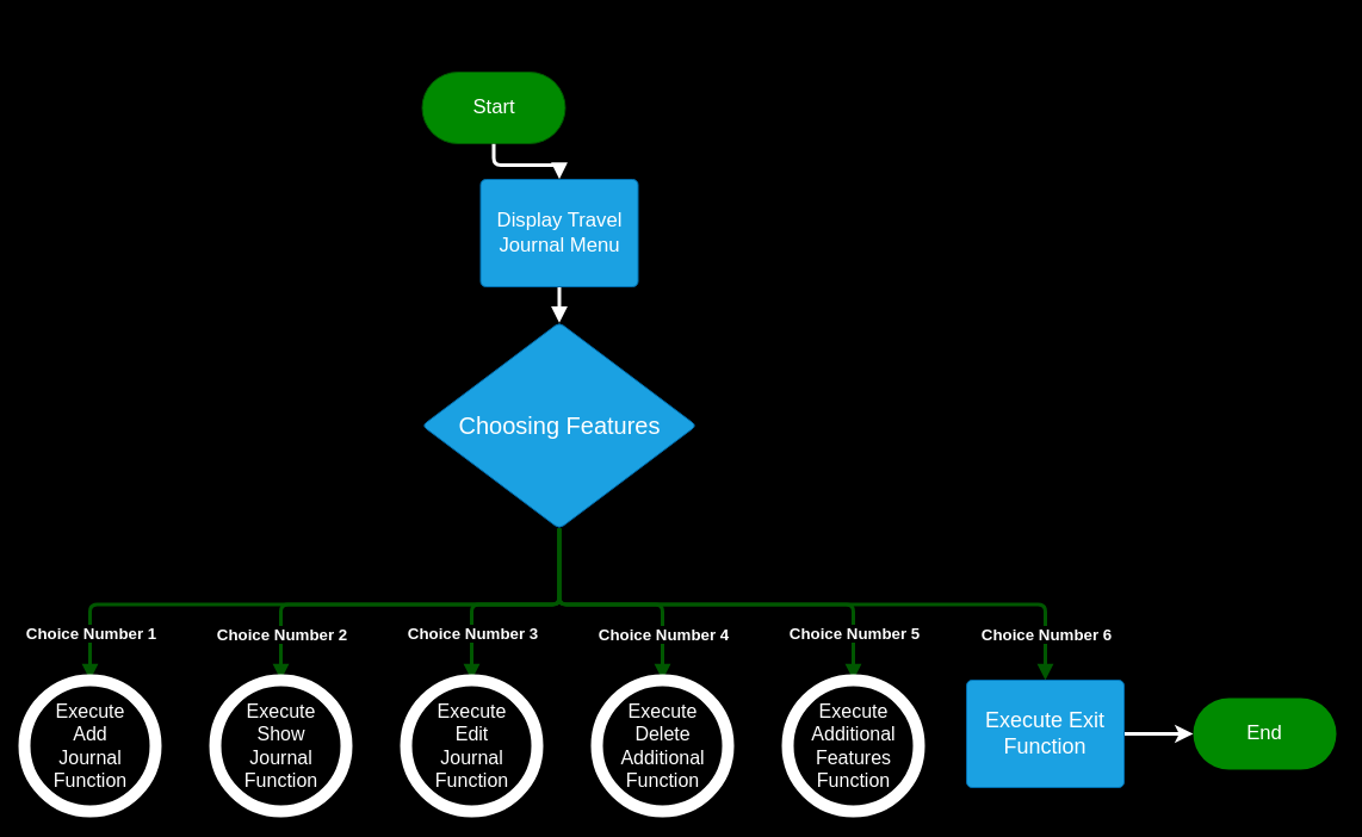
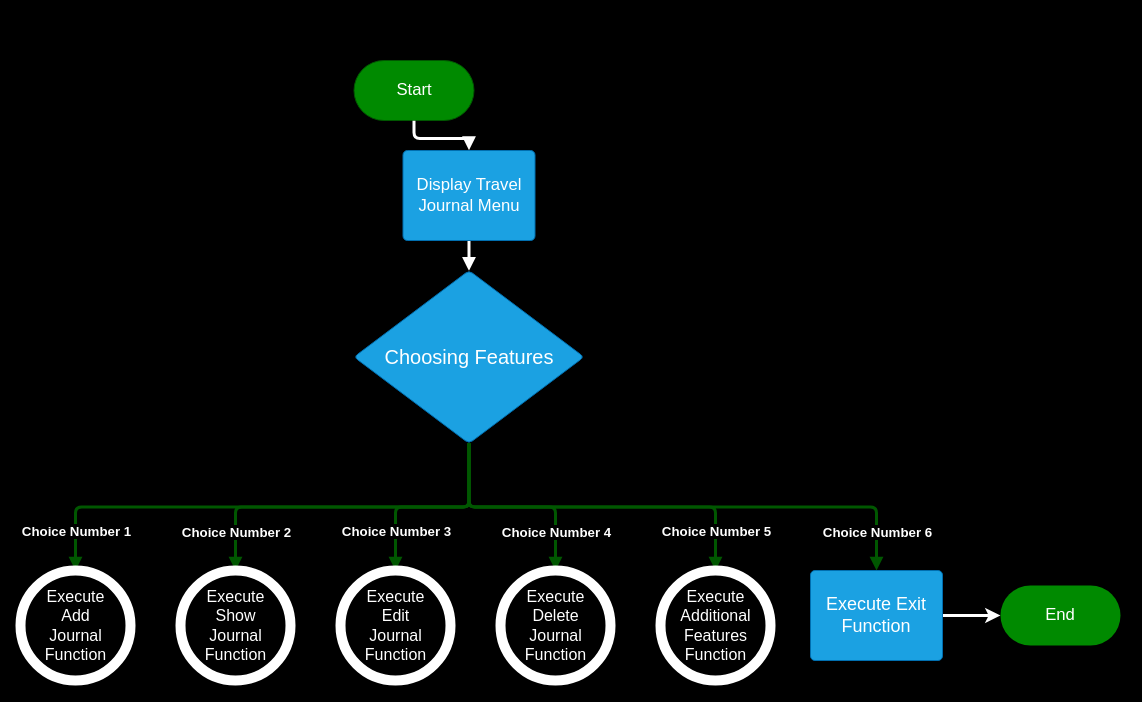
  <mxCell id="0" />
  <mxCell id="1" parent="0" />
  <mxCell id="2" value="Start" style="html=1;overflow=block;blockSpacing=1;whiteSpace=wrap;fontSize=16.7;fontColor=#ffffff;spacing=3.8;strokeColor=#005700;rounded=1;absoluteArcSize=1;arcSize=120;fillColor=#008a00;strokeWidth=NaN;lucidId=39wL1MRaq2_O;" vertex="1" parent="1"><mxGeometry x="353.5" y="60" width="120" height="60" as="geometry" /></mxCell>
  <mxCell id="3" value="&lt;font style=&quot;font-size: 20px;&quot;&gt;Choosing Features&lt;/font&gt;" style="html=1;overflow=block;blockSpacing=1;whiteSpace=wrap;rhombus;fontSize=16.7;fontColor=#ffffff;spacing=3.8;strokeColor=#006EAF;rounded=1;absoluteArcSize=1;arcSize=9;fillColor=#1ba1e2;strokeWidth=NaN;lucidId=39wLGG56x5rx;" vertex="1" parent="1"><mxGeometry x="353.5" y="270" width="230" height="173" as="geometry" /></mxCell>
  <mxCell id="4" value="" style="html=1;jettySize=18;whiteSpace=wrap;overflow=block;blockSpacing=1;fontSize=13;strokeColor=#FFFFFF;strokeOpacity=100;strokeWidth=3;rounded=1;arcSize=12;edgeStyle=orthogonalEdgeStyle;startArrow=none;endArrow=block;endFill=1;exitX=0.5;exitY=1.006;exitPerimeter=0;entryX=0.5;entryY=-0.004;entryPerimeter=0;lucidId=39wLUXoq_lXd;fillColor=#1ba1e2;" edge="1" parent="1" source="2" target="8"><mxGeometry width="100" height="100" relative="1" as="geometry"><Array as="points" /></mxGeometry></mxCell>
  <mxCell id="5" value="" style="html=1;jettySize=18;whiteSpace=wrap;overflow=block;blockSpacing=1;fontSize=13;strokeColor=#FFFFFF;strokeOpacity=100;strokeWidth=3;rounded=1;arcSize=12;edgeStyle=orthogonalEdgeStyle;startArrow=none;endArrow=block;endFill=1;exitX=0.5;exitY=1.004;exitPerimeter=0;entryX=0.5;entryY=0.002;entryPerimeter=0;lucidId=39wLFfeJ~EYN;fillColor=#1ba1e2;" edge="1" parent="1" source="8" target="3"><mxGeometry width="100" height="100" relative="1" as="geometry"><Array as="points" /></mxGeometry></mxCell>
  <mxCell id="6" value="" style="html=1;jettySize=18;whiteSpace=wrap;overflow=block;blockSpacing=1;fontSize=13;strokeColor=#005700;strokeOpacity=100;strokeWidth=3;rounded=1;arcSize=12;edgeStyle=orthogonalEdgeStyle;startArrow=none;endArrow=block;endFill=1;exitX=0.5;exitY=0.998;exitPerimeter=0;entryX=0.5;entryY=0;entryPerimeter=0;lucidId=39wLRLaOBurm;fillColor=#008a00;entryDx=0;entryDy=0;" edge="1" parent="1" source="3" target="21"><mxGeometry width="100" height="100" relative="1" as="geometry"><mxPoint x="-188.5" y="527.64" as="targetPoint" /></mxGeometry></mxCell>
  <mxCell id="7" value="Choice Number 1" style="text;html=1;resizable=0;labelBackgroundColor=#000000;align=center;verticalAlign=middle;fontStyle=1;fontColor=#FFFFFF;fontSize=13.3;" vertex="1" parent="6"><mxGeometry x="0.924" relative="1" as="geometry"><mxPoint y="-20" as="offset" /></mxGeometry></mxCell>
  <mxCell id="8" value="Display Travel Journal Menu" style="html=1;overflow=block;blockSpacing=1;whiteSpace=wrap;fontSize=16.7;spacing=9;strokeColor=#006EAF;rounded=1;absoluteArcSize=1;arcSize=9;fillColor=#1ba1e2;strokeWidth=NaN;lucidId=39wLnJ_wp2-h;fontColor=#ffffff;" vertex="1" parent="1"><mxGeometry x="402.5" y="150" width="132" height="90" as="geometry" /></mxCell>
  <mxCell id="9" value="" style="html=1;jettySize=18;whiteSpace=wrap;fontSize=13.3;fontColor=#333333;fontStyle=1;strokeColor=#005700;strokeOpacity=100;strokeWidth=3;rounded=1;arcSize=12;edgeStyle=orthogonalEdgeStyle;startArrow=none;endArrow=block;endFill=1;exitX=0.5;exitY=0.998;exitPerimeter=0;entryX=0.5;entryY=0;entryPerimeter=0;lucidId=Q2avhE32~0ku;fillColor=#008a00;entryDx=0;entryDy=0;" edge="1" parent="1" source="3" target="22"><mxGeometry width="100" height="100" relative="1" as="geometry"><Array as="points" /><mxPoint x="51.14" y="527.64" as="targetPoint" /></mxGeometry></mxCell>
  <mxCell id="10" value="Choice Number 2" style="text;html=1;resizable=0;labelBackgroundColor=#000000;align=center;verticalAlign=middle;fontStyle=1;fontColor=#FFFFFF;fontSize=13.3;" vertex="1" parent="9"><mxGeometry x="0.885" relative="1" as="geometry"><mxPoint y="-18" as="offset" /></mxGeometry></mxCell>
  <mxCell id="11" value="" style="html=1;jettySize=18;whiteSpace=wrap;fontSize=13.3;fontColor=#333333;fontStyle=1;strokeColor=#005700;strokeOpacity=100;strokeWidth=3;rounded=1;arcSize=12;edgeStyle=orthogonalEdgeStyle;startArrow=none;endArrow=block;endFill=1;exitX=0.5;exitY=0.998;exitPerimeter=0;entryX=0.5;entryY=0;entryPerimeter=0;lucidId=E3av-h~LvY7t;fillColor=#008a00;entryDx=0;entryDy=0;" edge="1" parent="1" source="3" target="23"><mxGeometry width="100" height="100" relative="1" as="geometry"><Array as="points" /><mxPoint x="332" y="527.64" as="targetPoint" /></mxGeometry></mxCell>
  <mxCell id="12" value="Choice Number 3" style="text;html=1;resizable=0;labelBackgroundColor=#000000;align=center;verticalAlign=middle;fontStyle=1;fontColor=#FFFFFF;fontSize=13.3;" vertex="1" parent="11"><mxGeometry x="0.765" relative="1" as="geometry"><mxPoint y="-16" as="offset" /></mxGeometry></mxCell>
  <mxCell id="13" value="" style="html=1;jettySize=18;whiteSpace=wrap;fontSize=13.3;fontColor=#333333;fontStyle=1;strokeColor=#005700;strokeOpacity=100;strokeWidth=3;rounded=1;arcSize=12;edgeStyle=orthogonalEdgeStyle;startArrow=none;endArrow=block;endFill=1;exitX=0.5;exitY=0.998;exitPerimeter=0;entryX=0.5;entryY=0;entryPerimeter=0;lucidId=.3av.siftXe3;fillColor=#008a00;entryDx=0;entryDy=0;" edge="1" parent="1" source="3" target="24"><mxGeometry width="100" height="100" relative="1" as="geometry"><Array as="points" /><mxPoint x="598.5" y="527.64" as="targetPoint" /></mxGeometry></mxCell>
  <mxCell id="14" value="Choice Number 4" style="text;html=1;resizable=0;labelBackgroundColor=#000000;align=center;verticalAlign=middle;fontStyle=1;fontColor=#FFFFFF;fontSize=13.3;" vertex="1" parent="13"><mxGeometry x="0.765" relative="1" as="geometry"><mxPoint y="-14" as="offset" /></mxGeometry></mxCell>
  <mxCell id="15" value="" style="html=1;jettySize=18;whiteSpace=wrap;fontSize=13.3;fontColor=#333333;fontStyle=1;strokeColor=#005700;strokeOpacity=100;strokeWidth=3;rounded=1;arcSize=12;edgeStyle=orthogonalEdgeStyle;startArrow=none;endArrow=block;endFill=1;exitX=0.5;exitY=0.998;exitPerimeter=0;entryX=0.5;entryY=0;entryPerimeter=0;lucidId=h4avc9kdezYn;fillColor=#008a00;entryDx=0;entryDy=0;" edge="1" parent="1" source="3" target="25"><mxGeometry width="100" height="100" relative="1" as="geometry"><Array as="points" /><mxPoint x="818.5" y="527.64" as="targetPoint" /></mxGeometry></mxCell>
  <mxCell id="16" value="Choice Number 5" style="text;html=1;resizable=0;labelBackgroundColor=#000000;align=center;verticalAlign=middle;fontStyle=1;fontColor=#FFFFFF;fontSize=13.3;" vertex="1" parent="15"><mxGeometry x="0.885" relative="1" as="geometry"><mxPoint y="-18" as="offset" /></mxGeometry></mxCell>
  <mxCell id="17" style="edgeStyle=orthogonalEdgeStyle;rounded=0;orthogonalLoop=1;jettySize=auto;html=1;entryX=0;entryY=0.5;entryDx=0;entryDy=0;strokeColor=#FFFFFF;strokeWidth=3;exitX=1;exitY=0.5;exitDx=0;exitDy=0;" edge="1" parent="1" source="26" target="20"><mxGeometry relative="1" as="geometry"><mxPoint x="970" y="600" as="sourcePoint" /><mxPoint x="1000" y="615" as="targetPoint" /></mxGeometry></mxCell>
  <mxCell id="18" value="" style="html=1;jettySize=18;whiteSpace=wrap;fontSize=13.3;fontColor=#333333;fontStyle=1;strokeColor=#005700;strokeOpacity=100;strokeWidth=3;rounded=1;arcSize=12;edgeStyle=orthogonalEdgeStyle;startArrow=none;endArrow=block;endFill=1;exitX=0.5;exitY=0.998;exitPerimeter=0;entryX=0.5;entryY=0;lucidId=c7avUJEq6.oB;fillColor=#008a00;entryDx=0;entryDy=0;" edge="1" parent="1" source="3" target="26"><mxGeometry width="100" height="100" relative="1" as="geometry"><Array as="points" /><mxPoint x="875" y="570" as="targetPoint" /></mxGeometry></mxCell>
  <mxCell id="19" value="Choice Number 6" style="text;html=1;resizable=0;labelBackgroundColor=#000000;align=center;verticalAlign=middle;fontStyle=1;fontColor=#FFFFFF;fontSize=13.3;" vertex="1" parent="18"><mxGeometry x="0.924" relative="1" as="geometry"><mxPoint y="-19" as="offset" /></mxGeometry></mxCell>
  <mxCell id="20" value="End" style="html=1;overflow=block;blockSpacing=1;whiteSpace=wrap;fontSize=16.7;fontColor=#ffffff;spacing=3.8;strokeColor=none;rounded=1;absoluteArcSize=1;arcSize=120;fillColor=#008a00;strokeWidth=NaN;lucidId=39wL1MRaq2_O;" vertex="1" parent="1"><mxGeometry x="1000" y="585" width="120" height="60" as="geometry" /></mxCell>
  <mxCell id="21" value="&lt;span style=&quot;color: rgb(255, 255, 255); font-size: 16px; text-wrap: wrap;&quot;&gt;Execute Add Journal Function&lt;/span&gt;" style="verticalLabelPosition=middle;verticalAlign=middle;html=1;shape=mxgraph.flowchart.on-page_reference;fillColor=none;strokeColor=#FFFFFF;strokeWidth=10;labelPosition=center;align=center;fontSize=16;" vertex="1" parent="1"><mxGeometry x="20" y="570" width="110" height="110" as="geometry" /></mxCell>
  <mxCell id="22" value="&lt;span style=&quot;color: rgb(255, 255, 255); font-size: 16px; text-wrap: wrap;&quot;&gt;Execute Show Journal Function&lt;/span&gt;" style="verticalLabelPosition=middle;verticalAlign=middle;html=1;shape=mxgraph.flowchart.on-page_reference;fillColor=none;strokeColor=#FFFFFF;strokeWidth=10;labelPosition=center;align=center;fontSize=16;" vertex="1" parent="1"><mxGeometry x="180" y="570" width="110" height="110" as="geometry" /></mxCell>
  <mxCell id="23" value="&lt;span style=&quot;color: rgb(255, 255, 255); font-size: 16px; text-wrap: wrap;&quot;&gt;Execute Edit Journal Function&lt;/span&gt;" style="verticalLabelPosition=middle;verticalAlign=middle;html=1;shape=mxgraph.flowchart.on-page_reference;fillColor=none;strokeColor=#FFFFFF;strokeWidth=10;labelPosition=center;align=center;fontSize=16;" vertex="1" parent="1"><mxGeometry x="340" y="570" width="110" height="110" as="geometry" /></mxCell>
- <mxCell id="24" value="&lt;span style=&quot;color: rgb(255, 255, 255); font-size: 16px; text-wrap: wrap;&quot;&gt;Execute Delete Additional Function&lt;/span&gt;" style="verticalLabelPosition=middle;verticalAlign=middle;html=1;shape=mxgraph.flowchart.on-page_reference;fillColor=none;strokeColor=#FFFFFF;strokeWidth=10;labelPosition=center;align=center;fontSize=16;" vertex="1" parent="1"><mxGeometry x="500" y="570" width="110" height="110" as="geometry" /></mxCell>
+ <mxCell id="24" value="&lt;span style=&quot;color: rgb(255, 255, 255); font-size: 16px; text-wrap: wrap;&quot;&gt;Execute Delete Journal Function&lt;/span&gt;" style="verticalLabelPosition=middle;verticalAlign=middle;html=1;shape=mxgraph.flowchart.on-page_reference;fillColor=none;strokeColor=#FFFFFF;strokeWidth=10;labelPosition=center;align=center;fontSize=16;" vertex="1" parent="1"><mxGeometry x="500" y="570" width="110" height="110" as="geometry" /></mxCell>
  <mxCell id="25" value="&lt;span style=&quot;color: rgb(255, 255, 255); font-size: 16px; text-wrap: wrap;&quot;&gt;Execute Additional Features Function&lt;/span&gt;" style="verticalLabelPosition=middle;verticalAlign=middle;html=1;shape=mxgraph.flowchart.on-page_reference;fillColor=none;strokeColor=#FFFFFF;strokeWidth=10;labelPosition=center;align=center;fontSize=16;" vertex="1" parent="1"><mxGeometry x="660" y="570" width="110" height="110" as="geometry" /></mxCell>
  <mxCell id="26" value="&lt;span style=&quot;font-size: 18px;&quot;&gt;Execute Exit Function&lt;/span&gt;" style="html=1;overflow=block;blockSpacing=1;whiteSpace=wrap;fontSize=16.7;spacing=9;strokeColor=#006EAF;rounded=1;absoluteArcSize=1;arcSize=9;fillColor=#1ba1e2;strokeWidth=NaN;lucidId=39wLnJ_wp2-h;fontColor=#ffffff;" vertex="1" parent="1"><mxGeometry x="810" y="570" width="132" height="90" as="geometry" /></mxCell>
  <mxCell id="27" value="" style="html=1;overflow=block;blockSpacing=1;whiteSpace=wrap;fontSize=16.7;spacing=9;strokeColor=none;rounded=1;absoluteArcSize=1;arcSize=9;fillColor=none;strokeWidth=NaN;lucidId=39wLnJ_wp2-h;fontColor=#ffffff;" vertex="1" parent="1"><mxGeometry x="400" width="132" height="30" as="geometry" y="20" /></mxCell>
